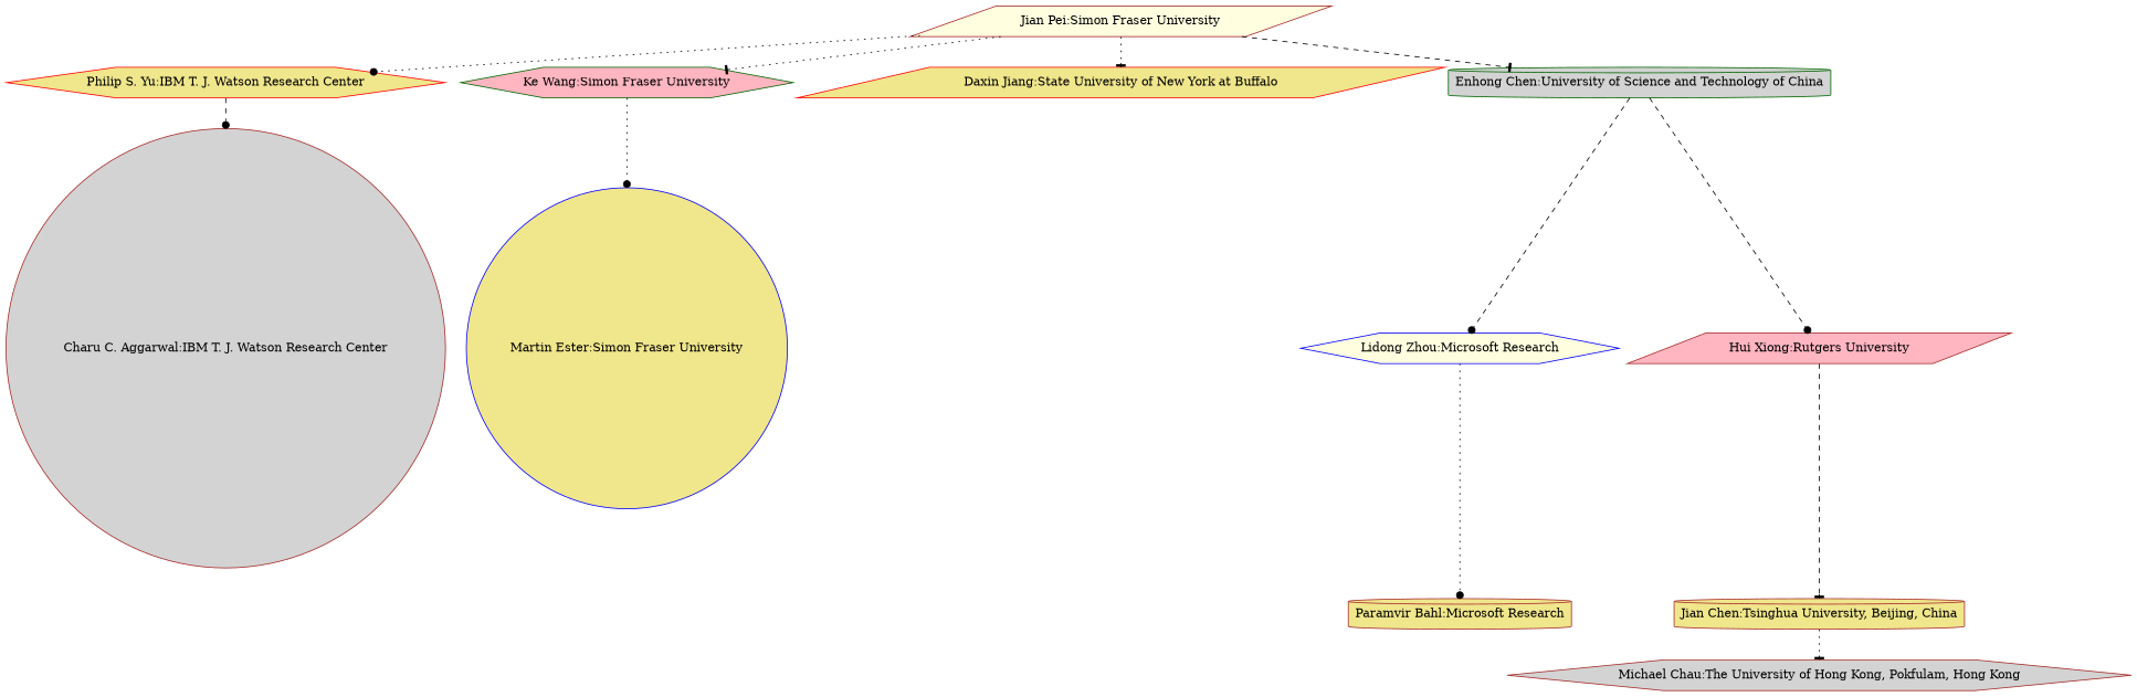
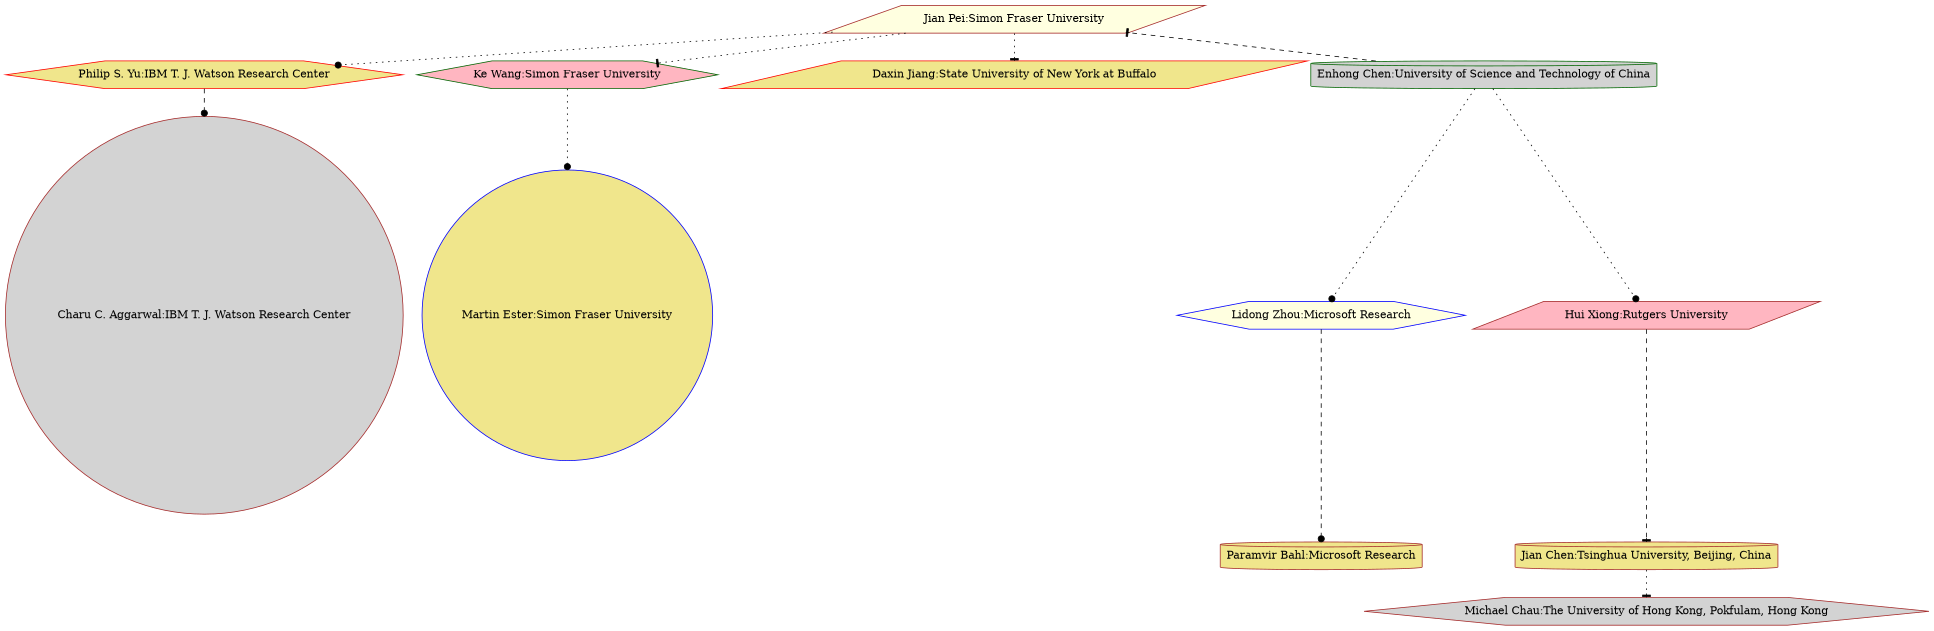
  strict digraph {
    node [color=brown fillcolor=khaki shape=hexagon style=filled]
    edge [arrowhead=dot style=dotted]
    "Jian Pei:Simon Fraser University" [fillcolor=lightyellow shape=parallelogram]
    "Philip S. Yu:IBM T. J. Watson Research Center" [color=red]
    "Ke Wang:Simon Fraser University" [color=darkgreen fillcolor=lightpink]
    "Daxin Jiang:State University of New York at Buffalo" [color=red shape=parallelogram]
    "Charu C. Aggarwal:IBM T. J. Watson Research Center" [fillcolor=lightgrey shape=circle]
    "Martin Ester:Simon Fraser University" [color=blue shape=circle]
    "Enhong Chen:University of Science and Technology of China" [color=darkgreen fillcolor=lightgrey shape=cylinder]
    "Lidong Zhou:Microsoft Research" [color=blue fillcolor=lightyellow]
    "Hui Xiong:Rutgers University" [fillcolor=lightpink shape=parallelogram]
    "Paramvir Bahl:Microsoft Research" [shape=cylinder]
    "Jian Chen:Tsinghua University, Beijing, China" [shape=cylinder]
    "Michael Chau:The University of Hong Kong, Pokfulam, Hong Kong" [fillcolor=lightgrey]
    "Jian Pei:Simon Fraser University" -> "Philip S. Yu:IBM T. J. Watson Research Center"
    "Jian Pei:Simon Fraser University" -> "Ke Wang:Simon Fraser University" [arrowhead=tee]
    "Jian Pei:Simon Fraser University" -> "Daxin Jiang:State University of New York at Buffalo" [arrowhead=tee]
    "Philip S. Yu:IBM T. J. Watson Research Center" -> "Charu C. Aggarwal:IBM T. J. Watson Research Center" [style=dashed]
    "Ke Wang:Simon Fraser University" -> "Martin Ester:Simon Fraser University"
-   "Jian Pei:Simon Fraser University" -> "Enhong Chen:University of Science and Technology of China" [arrowhead=tee style=dashed]
-   "Enhong Chen:University of Science and Technology of China" -> "Lidong Zhou:Microsoft Research" [style=dashed]
-   "Enhong Chen:University of Science and Technology of China" -> "Hui Xiong:Rutgers University" [style=dashed]
-   "Lidong Zhou:Microsoft Research" -> "Paramvir Bahl:Microsoft Research"
+   "Enhong Chen:University of Science and Technology of China" -> "Jian Pei:Simon Fraser University" [arrowhead=tee style=dashed]
+   "Enhong Chen:University of Science and Technology of China" -> "Lidong Zhou:Microsoft Research"
+   "Enhong Chen:University of Science and Technology of China" -> "Hui Xiong:Rutgers University"
+   "Lidong Zhou:Microsoft Research" -> "Paramvir Bahl:Microsoft Research" [style=dashed]
    "Hui Xiong:Rutgers University" -> "Jian Chen:Tsinghua University, Beijing, China" [arrowhead=tee style=dashed]
    "Jian Chen:Tsinghua University, Beijing, China" -> "Michael Chau:The University of Hong Kong, Pokfulam, Hong Kong" [arrowhead=tee]
  }
